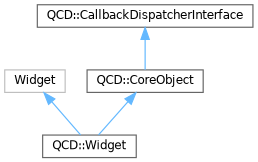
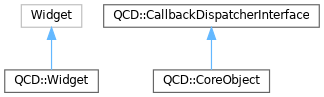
  digraph {
    node [color=gray40 fillcolor=white fontname=Helvetica fontsize=10 shape=box style=filled]
    edge [color=steelblue1 dir=back fontname=Helvetica fontsize=10 labelfontname=Helvetica labelfontsize=10 style=solid]
    n1 [height=0.2 label="QCD::Widget" width=0.4]
    n2 [color=grey75 height=0.2 label=Widget width=0.4]
    n3 [height=0.2 label="QCD::CoreObject" width=0.4]
    n4 [height=0.2 label="QCD::CallbackDispatcherInterface" width=0.4]
    n2 -> n1
-   n3 -> n1
    n4 -> n3
  }
